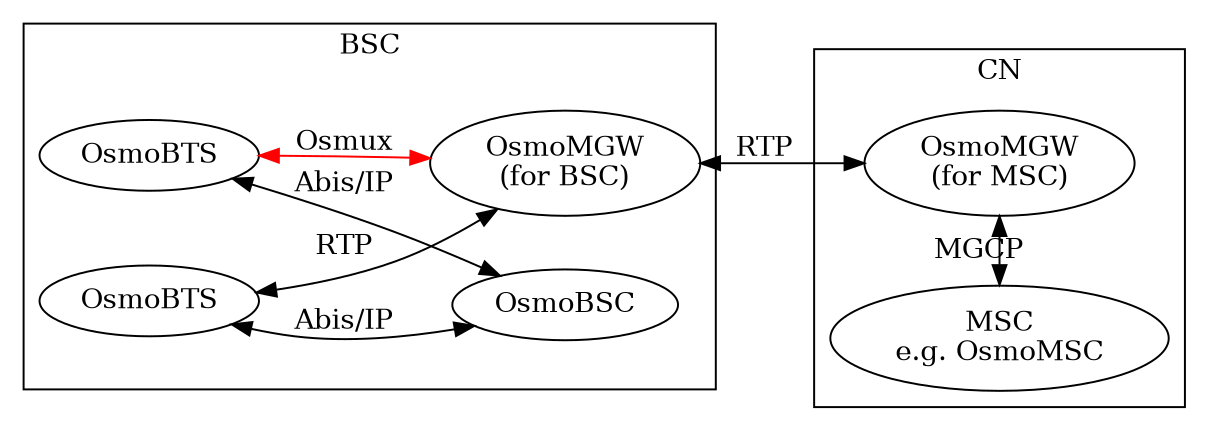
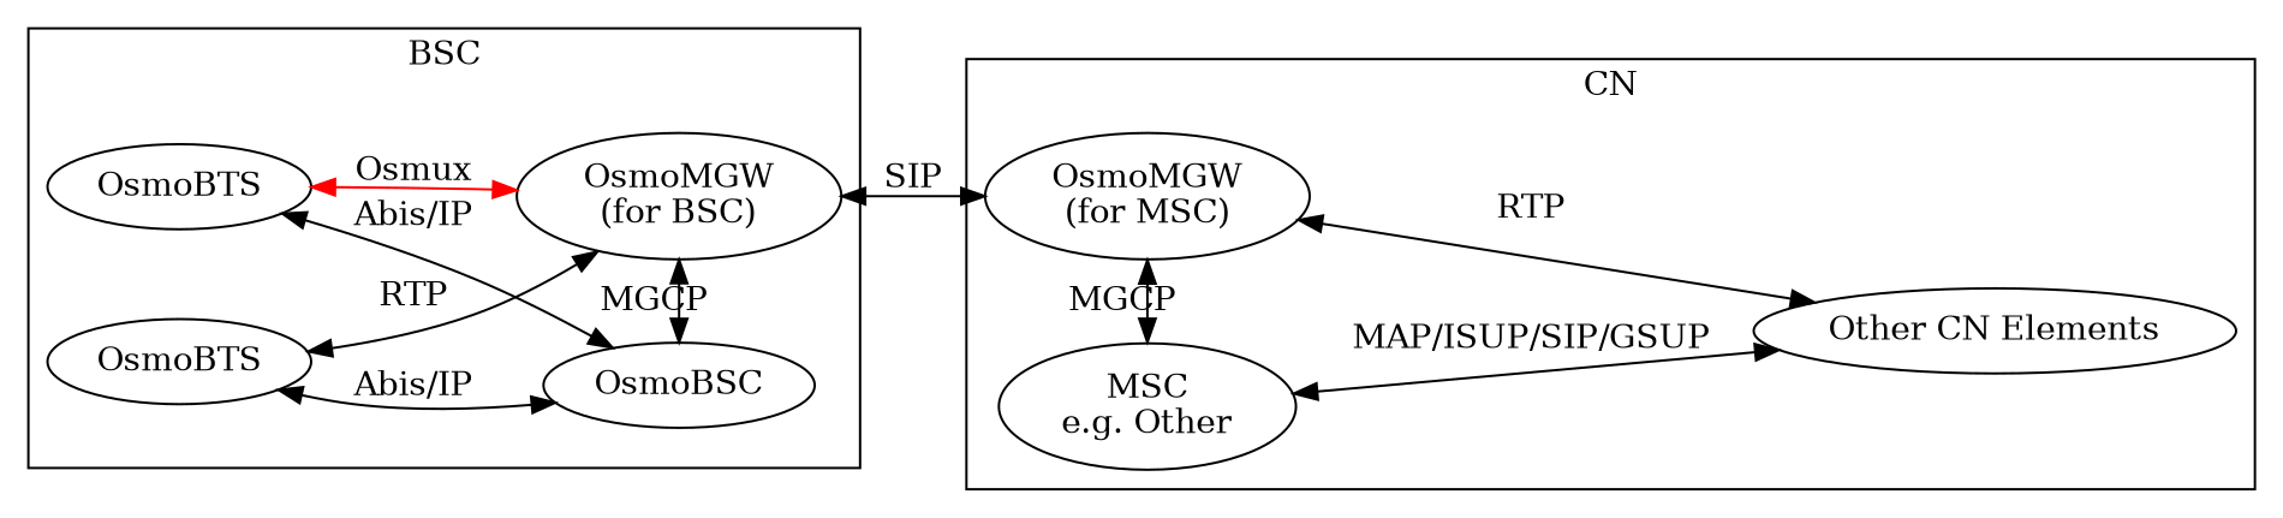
  digraph {
    fontname="DejaVu Serif"
    rankdir=LR
    node [fontname="DejaVu Serif"]
    edge [dir=both fontname="DejaVu Serif"]
    OsmoBSC
    n2 [label="OsmoMGW\n(for BSC)"]
    n3 [label=OsmoBTS]
    n4 [label=OsmoBTS]
    n5 [label="OsmoMGW\n(for MSC)"]
-   n6 [label="MSC\ne.g. OsmoMSC"]
+   n6 [label="MSC\ne.g. Other"]
+   n7 [label="Other CN Elements"]
    subgraph cluster_1 {
      label=BSC
      n3
      n4
      subgraph sub_2 {
        label=RAN
        rank=same
        OsmoBSC
        n2
      }
    }
    subgraph cluster_3 {
      label=CN
+     n7
      subgraph sub_4 {
        label=CN
        rank=same
        n5
        n6
      }
    }
-   n2 -> n5 [label=RTP]
+   OsmoBSC -> n2 [label=MGCP]
+   n2 -> n5 [label=SIP]
    n3 -> OsmoBSC [label="Abis/IP"]
    n3 -> n2 [color=red label=Osmux]
    n4 -> OsmoBSC [label="Abis/IP"]
    n4 -> n2 [label=RTP]
+   n5 -> n7 [label=RTP]
    n6 -> n5 [label=MGCP]
+   n6 -> n7 [label="MAP/ISUP/SIP/GSUP"]
  }
